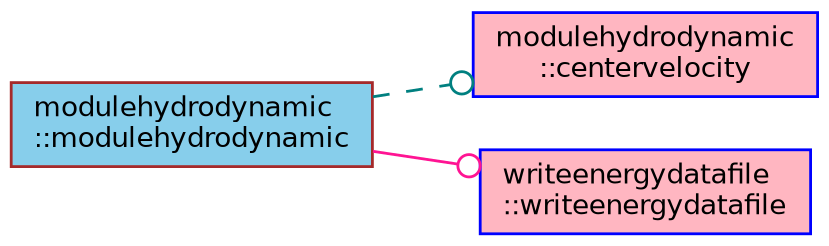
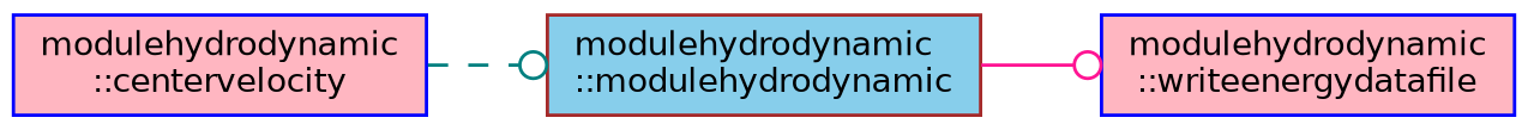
  digraph {
    rankdir=LR
    node [color=blue fillcolor=lightpink fontname=Helvetica fontsize=10 shape=record style=filled]
    edge [arrowhead=odot fontname=Helvetica fontsize=10 labelfontname=Helvetica labelfontsize=10]
    n1 [color=brown fillcolor=skyblue fontcolor=black height=0.2 label="modulehydrodynamic\l::modulehydrodynamic" width=0.4]
    n2 [height=0.2 label="modulehydrodynamic\l::centervelocity" width=0.4]
-   n3 [height=0.2 label="writeenergydatafile\l::writeenergydatafile" width=0.4]
-   n1 -> n2 [color=teal style=dashed]
+   n3 [height=0.2 label="modulehydrodynamic\l::writeenergydatafile" width=0.4]
+   n2 -> n1 [color=teal style=dashed]
    n1 -> n3 [color=deeppink style=solid]
  }
